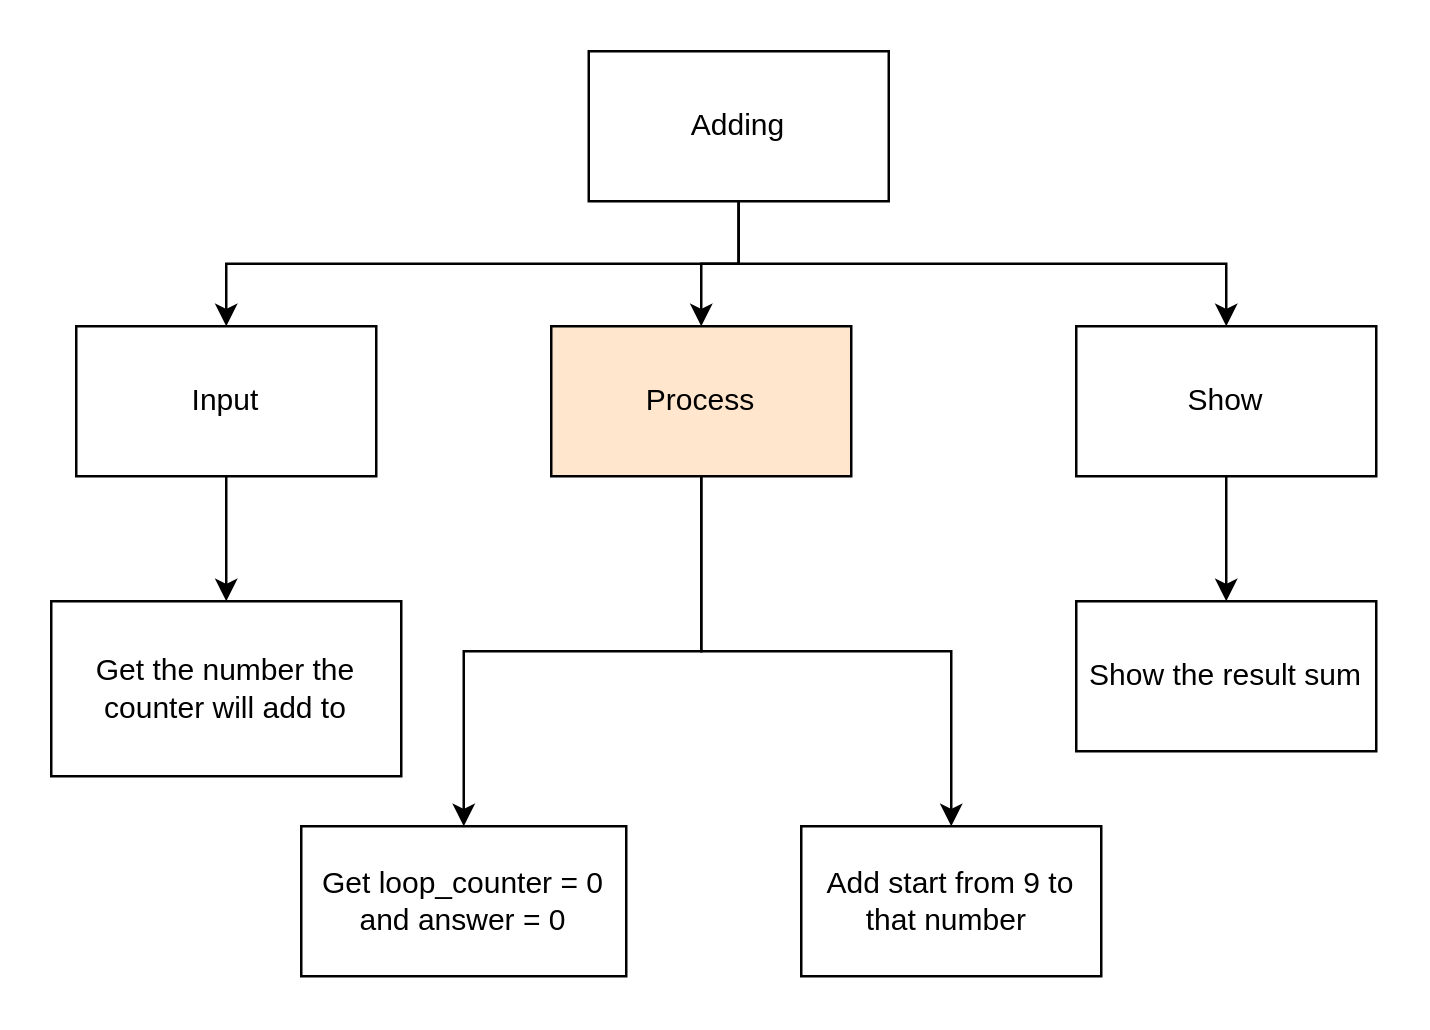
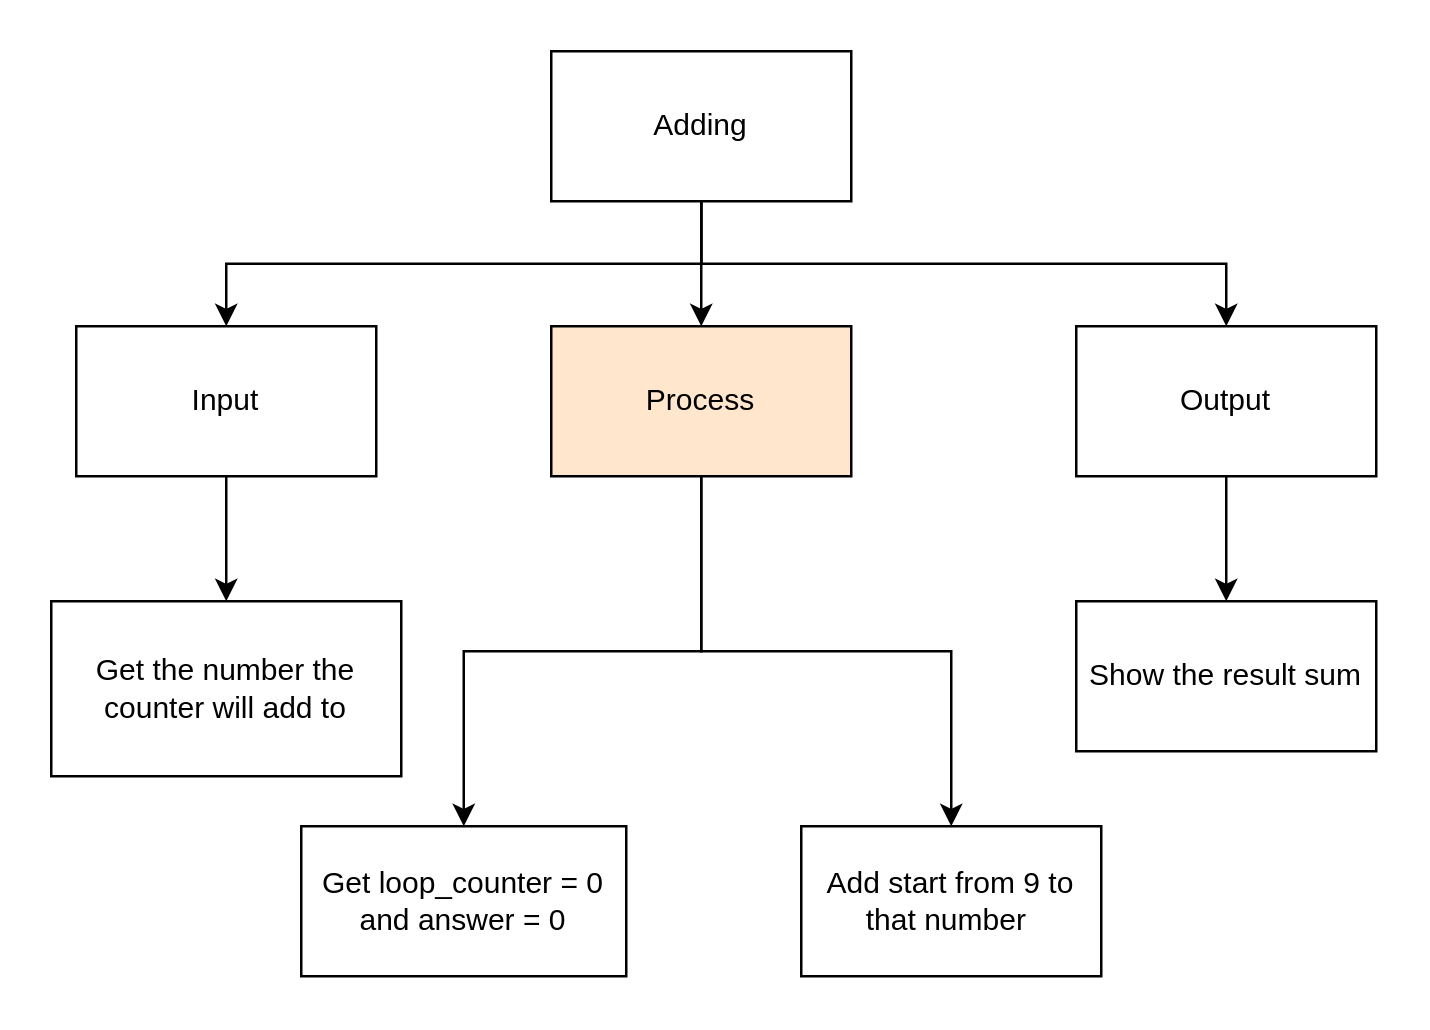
  <mxCell id="0" />
  <mxCell id="1" parent="0" />
  <mxCell id="2" style="edgeStyle=orthogonalEdgeStyle;html=1;exitX=0.5;exitY=1;exitDx=0;exitDy=0;entryX=0.5;entryY=0;entryDx=0;entryDy=0;rounded=0;" parent="1" source="5" target="7" edge="1"><mxGeometry relative="1" as="geometry" /></mxCell>
  <mxCell id="3" style="edgeStyle=orthogonalEdgeStyle;rounded=0;html=1;exitX=0.5;exitY=1;exitDx=0;exitDy=0;entryX=0.5;entryY=0;entryDx=0;entryDy=0;" parent="1" source="5" target="10" edge="1"><mxGeometry relative="1" as="geometry" /></mxCell>
  <mxCell id="4" style="edgeStyle=orthogonalEdgeStyle;rounded=0;html=1;exitX=0.5;exitY=1;exitDx=0;exitDy=0;entryX=0.5;entryY=0;entryDx=0;entryDy=0;" parent="1" source="5" target="12" edge="1"><mxGeometry relative="1" as="geometry" /></mxCell>
- <mxCell id="5" value="Adding" style="rounded=0;whiteSpace=wrap;html=1;" parent="1" vertex="1"><mxGeometry x="235" y="20" width="120" height="60" as="geometry" /></mxCell>
+ <mxCell id="5" value="Adding" style="rounded=0;whiteSpace=wrap;html=1;" parent="1" vertex="1"><mxGeometry x="220" y="20" width="120" height="60" as="geometry" /></mxCell>
  <mxCell id="6" style="edgeStyle=orthogonalEdgeStyle;rounded=0;html=1;exitX=0.5;exitY=1;exitDx=0;exitDy=0;entryX=0.5;entryY=0;entryDx=0;entryDy=0;" parent="1" source="7" target="13" edge="1"><mxGeometry relative="1" as="geometry" /></mxCell>
  <mxCell id="7" value="Input" style="rounded=0;whiteSpace=wrap;html=1;" parent="1" vertex="1"><mxGeometry x="30" y="130" width="120" height="60" as="geometry" /></mxCell>
  <mxCell id="8" style="edgeStyle=orthogonalEdgeStyle;rounded=0;html=1;exitX=0.5;exitY=1;exitDx=0;exitDy=0;entryX=0.5;entryY=0;entryDx=0;entryDy=0;" parent="1" source="10" target="14" edge="1"><mxGeometry relative="1" as="geometry" /></mxCell>
  <mxCell id="9" style="edgeStyle=orthogonalEdgeStyle;html=1;exitX=0.5;exitY=1;exitDx=0;exitDy=0;entryX=0.5;entryY=0;entryDx=0;entryDy=0;rounded=0;" parent="1" source="10" target="16" edge="1"><mxGeometry relative="1" as="geometry" /></mxCell>
  <mxCell id="10" value="Process" style="rounded=0;whiteSpace=wrap;html=1;fillColor=#ffe6cc;" parent="1" vertex="1"><mxGeometry x="220" y="130" width="120" height="60" as="geometry" /></mxCell>
  <mxCell id="11" style="edgeStyle=orthogonalEdgeStyle;rounded=0;html=1;exitX=0.5;exitY=1;exitDx=0;exitDy=0;entryX=0.5;entryY=0;entryDx=0;entryDy=0;" parent="1" source="12" target="15" edge="1"><mxGeometry relative="1" as="geometry" /></mxCell>
- <mxCell id="12" value="Show" style="rounded=0;whiteSpace=wrap;html=1;" parent="1" vertex="1"><mxGeometry x="430" y="130" width="120" height="60" as="geometry" /></mxCell>
+ <mxCell id="12" value="Output" style="rounded=0;whiteSpace=wrap;html=1;" parent="1" vertex="1"><mxGeometry x="430" y="130" width="120" height="60" as="geometry" /></mxCell>
  <mxCell id="13" value="Get the number the counter will add to" style="rounded=0;whiteSpace=wrap;html=1;" parent="1" vertex="1"><mxGeometry x="20" y="240" width="140" height="70" as="geometry" /></mxCell>
  <mxCell id="14" value="Add start from 9 to that number&amp;nbsp;" style="rounded=0;whiteSpace=wrap;html=1;" parent="1" vertex="1"><mxGeometry x="320" y="330" width="120" height="60" as="geometry" /></mxCell>
  <mxCell id="15" value="Show the result sum" style="rounded=0;whiteSpace=wrap;html=1;" parent="1" vertex="1"><mxGeometry x="430" y="240" width="120" height="60" as="geometry" /></mxCell>
  <mxCell id="16" value="Get loop_counter = 0 and answer = 0" style="rounded=0;whiteSpace=wrap;html=1;" parent="1" vertex="1"><mxGeometry x="120" y="330" width="130" height="60" as="geometry" /></mxCell>
